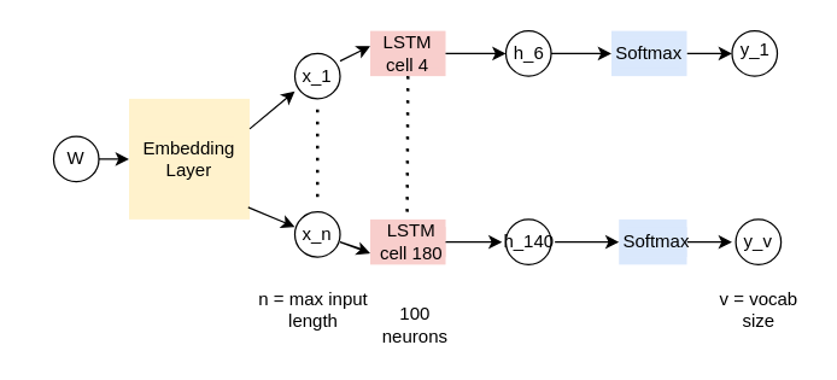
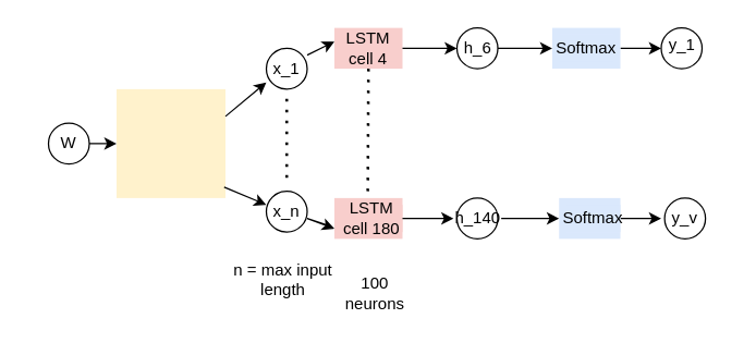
  <mxCell id="0" />
  <mxCell id="1" parent="0" />
  <mxCell id="2" style="edgeStyle=orthogonalEdgeStyle;rounded=0;orthogonalLoop=1;jettySize=auto;html=1;exitX=1;exitY=0.5;exitDx=0;exitDy=0;entryX=0;entryY=0.5;entryDx=0;entryDy=0;" edge="1" parent="1" source="3" target="4"><mxGeometry relative="1" as="geometry" /></mxCell>
  <mxCell id="3" value="" style="ellipse;whiteSpace=wrap;html=1;aspect=fixed;" vertex="1" parent="1"><mxGeometry x="35" y="90" width="30" height="30" as="geometry" /></mxCell>
  <mxCell id="4" value="" style="whiteSpace=wrap;html=1;aspect=fixed;fillColor=#fff2cc;strokeColor=none;" vertex="1" parent="1"><mxGeometry x="85" y="65" width="80" height="80" as="geometry" /></mxCell>
  <mxCell id="5" value="" style="ellipse;whiteSpace=wrap;html=1;aspect=fixed;" vertex="1" parent="1"><mxGeometry x="195" y="140" width="30" height="30" as="geometry" /></mxCell>
  <mxCell id="6" value="" style="ellipse;whiteSpace=wrap;html=1;aspect=fixed;" vertex="1" parent="1"><mxGeometry x="195" y="35" width="30" height="30" as="geometry" /></mxCell>
  <mxCell id="7" value="" style="endArrow=classic;html=1;rounded=0;exitX=1;exitY=0.25;exitDx=0;exitDy=0;" edge="1" parent="1" source="4"><mxGeometry width="50" height="50" relative="1" as="geometry"><mxPoint x="175" y="80" as="sourcePoint" /><mxPoint x="195" y="60" as="targetPoint" /></mxGeometry></mxCell>
  <mxCell id="8" value="" style="endArrow=classic;html=1;rounded=0;exitX=0.988;exitY=0.9;exitDx=0;exitDy=0;exitPerimeter=0;" edge="1" parent="1" source="4"><mxGeometry width="50" height="50" relative="1" as="geometry"><mxPoint x="175" y="140" as="sourcePoint" /><mxPoint x="195" y="150" as="targetPoint" /></mxGeometry></mxCell>
  <mxCell id="9" value="x_1" style="text;html=1;align=center;verticalAlign=middle;whiteSpace=wrap;rounded=0;" vertex="1" parent="1"><mxGeometry x="180" y="35" width="60" height="30" as="geometry" /></mxCell>
  <mxCell id="10" value="x_n" style="text;html=1;align=center;verticalAlign=middle;whiteSpace=wrap;rounded=0;" vertex="1" parent="1"><mxGeometry x="180" y="140" width="60" height="30" as="geometry" /></mxCell>
  <mxCell id="11" value="" style="endArrow=none;dashed=1;html=1;dashPattern=1 3;strokeWidth=2;rounded=0;" edge="1" parent="1"><mxGeometry width="50" height="50" relative="1" as="geometry"><mxPoint x="210" y="130" as="sourcePoint" /><mxPoint x="210" y="70" as="targetPoint" /></mxGeometry></mxCell>
- <mxCell id="12" value="Embedding&lt;div&gt;Layer&lt;/div&gt;" style="text;html=1;align=center;verticalAlign=middle;whiteSpace=wrap;rounded=0;fillColor=#fff2cc;strokeColor=none;" vertex="1" parent="1"><mxGeometry x="95" y="90" width="60" height="30" as="geometry" /></mxCell>
  <mxCell id="13" value="" style="rounded=0;whiteSpace=wrap;html=1;fillColor=#f8cecc;strokeColor=none;" vertex="1" parent="1"><mxGeometry x="245" y="20" width="50" height="30" as="geometry" /></mxCell>
  <mxCell id="14" value="" style="rounded=0;whiteSpace=wrap;html=1;fillColor=#f8cecc;strokeColor=none;" vertex="1" parent="1"><mxGeometry x="245" y="145" width="50" height="30" as="geometry" /></mxCell>
  <mxCell id="15" style="edgeStyle=orthogonalEdgeStyle;rounded=0;orthogonalLoop=1;jettySize=auto;html=1;entryX=0;entryY=0.5;entryDx=0;entryDy=0;" edge="1" parent="1" target="29"><mxGeometry relative="1" as="geometry"><mxPoint x="305" y="35" as="sourcePoint" /><Array as="points"><mxPoint x="295" y="35" /><mxPoint x="295" y="35" /></Array></mxGeometry></mxCell>
  <mxCell id="16" value="LSTM cell 4" style="text;html=1;align=center;verticalAlign=middle;whiteSpace=wrap;rounded=0;fillColor=#f8cecc;strokeColor=none;" vertex="1" parent="1"><mxGeometry x="250" y="25" width="40" height="20" as="geometry" /></mxCell>
  <mxCell id="17" value="LSTM cell 180" style="text;html=1;align=center;verticalAlign=middle;whiteSpace=wrap;rounded=0;fillColor=#f8cecc;strokeColor=none;" vertex="1" parent="1"><mxGeometry x="250" y="150" width="45" height="20" as="geometry" /></mxCell>
  <mxCell id="18" style="edgeStyle=orthogonalEdgeStyle;rounded=0;orthogonalLoop=1;jettySize=auto;html=1;exitX=1;exitY=0.5;exitDx=0;exitDy=0;entryX=0;entryY=0.5;entryDx=0;entryDy=0;" edge="1" parent="1" source="19" target="37"><mxGeometry relative="1" as="geometry"><mxPoint x="475" y="35" as="targetPoint" /></mxGeometry></mxCell>
  <mxCell id="19" value="" style="rounded=0;whiteSpace=wrap;html=1;fillColor=#dae8fc;strokeColor=none;" vertex="1" parent="1"><mxGeometry x="405" y="20" width="50" height="30" as="geometry" /></mxCell>
  <mxCell id="20" value="Softmax" style="text;html=1;align=center;verticalAlign=middle;whiteSpace=wrap;rounded=0;fillColor=#dae8fc;strokeColor=none;" vertex="1" parent="1"><mxGeometry x="410" y="25" width="40" height="20" as="geometry" /></mxCell>
  <mxCell id="21" value="" style="rounded=0;whiteSpace=wrap;html=1;fillColor=#dae8fc;strokeColor=none;" vertex="1" parent="1"><mxGeometry x="410" y="145" width="45" height="30" as="geometry" /></mxCell>
  <mxCell id="22" style="edgeStyle=orthogonalEdgeStyle;rounded=0;orthogonalLoop=1;jettySize=auto;html=1;entryX=0;entryY=0.5;entryDx=0;entryDy=0;" edge="1" parent="1" source="23" target="36"><mxGeometry relative="1" as="geometry" /></mxCell>
  <mxCell id="23" value="Softmax" style="text;html=1;align=center;verticalAlign=middle;whiteSpace=wrap;rounded=0;fillColor=#dae8fc;strokeColor=none;" vertex="1" parent="1"><mxGeometry x="415" y="150" width="40" height="20" as="geometry" /></mxCell>
  <mxCell id="24" value="" style="endArrow=none;dashed=1;html=1;dashPattern=1 3;strokeWidth=2;rounded=0;entryX=0.5;entryY=1;entryDx=0;entryDy=0;entryPerimeter=0;" edge="1" parent="1" target="13"><mxGeometry width="50" height="50" relative="1" as="geometry"><mxPoint x="269.5" y="140" as="sourcePoint" /><mxPoint x="270" y="60" as="targetPoint" /></mxGeometry></mxCell>
  <mxCell id="25" value="" style="endArrow=none;dashed=1;html=1;dashPattern=1 3;strokeWidth=2;rounded=0;entryX=0.5;entryY=1;entryDx=0;entryDy=0;fillColor=#dae8fc;strokeColor=none;" edge="1" parent="1" target="19"><mxGeometry width="50" height="50" relative="1" as="geometry"><mxPoint x="430" y="140" as="sourcePoint" /><mxPoint x="435" y="60" as="targetPoint" /></mxGeometry></mxCell>
  <mxCell id="26" value="" style="ellipse;whiteSpace=wrap;html=1;aspect=fixed;" vertex="1" parent="1"><mxGeometry x="335" y="145" width="30" height="30" as="geometry" /></mxCell>
  <mxCell id="27" style="edgeStyle=orthogonalEdgeStyle;rounded=0;orthogonalLoop=1;jettySize=auto;html=1;exitX=1;exitY=0.5;exitDx=0;exitDy=0;entryX=0;entryY=0.5;entryDx=0;entryDy=0;" edge="1" parent="1" source="28" target="21"><mxGeometry relative="1" as="geometry" /></mxCell>
  <mxCell id="28" value="h_140" style="text;html=1;align=center;verticalAlign=middle;whiteSpace=wrap;rounded=0;" vertex="1" parent="1"><mxGeometry x="332.5" y="152.5" width="35" height="15" as="geometry" /></mxCell>
  <mxCell id="29" value="" style="ellipse;whiteSpace=wrap;html=1;aspect=fixed;" vertex="1" parent="1"><mxGeometry x="335" y="20" width="30" height="30" as="geometry" /></mxCell>
  <mxCell id="30" style="edgeStyle=orthogonalEdgeStyle;rounded=0;orthogonalLoop=1;jettySize=auto;html=1;exitX=1;exitY=0.5;exitDx=0;exitDy=0;entryX=0;entryY=0.5;entryDx=0;entryDy=0;" edge="1" parent="1" source="29" target="19"><mxGeometry relative="1" as="geometry" /></mxCell>
  <mxCell id="31" value="h_6" style="text;html=1;align=center;verticalAlign=middle;whiteSpace=wrap;rounded=0;" vertex="1" parent="1"><mxGeometry x="337.5" y="30" width="25" height="10" as="geometry" /></mxCell>
  <mxCell id="32" style="edgeStyle=orthogonalEdgeStyle;rounded=0;orthogonalLoop=1;jettySize=auto;html=1;entryX=0;entryY=0.5;entryDx=0;entryDy=0;exitX=1;exitY=0.5;exitDx=0;exitDy=0;" edge="1" parent="1" source="14" target="28"><mxGeometry relative="1" as="geometry"><mxPoint x="315" y="45" as="sourcePoint" /><mxPoint x="345" y="45" as="targetPoint" /><Array as="points"><mxPoint x="315" y="160" /><mxPoint x="315" y="160" /></Array></mxGeometry></mxCell>
  <mxCell id="33" value="" style="endArrow=classic;html=1;rounded=0;" edge="1" parent="1"><mxGeometry width="50" height="50" relative="1" as="geometry"><mxPoint x="225" y="40" as="sourcePoint" /><mxPoint x="245" y="30" as="targetPoint" /></mxGeometry></mxCell>
  <mxCell id="34" value="" style="endArrow=classic;html=1;rounded=0;entryX=0;entryY=0.75;entryDx=0;entryDy=0;" edge="1" parent="1" source="10" target="14"><mxGeometry width="50" height="50" relative="1" as="geometry"><mxPoint x="225" y="220" as="sourcePoint" /><mxPoint x="235" y="170" as="targetPoint" /><Array as="points"><mxPoint x="225" y="160" /></Array></mxGeometry></mxCell>
  <mxCell id="35" value="" style="ellipse;whiteSpace=wrap;html=1;aspect=fixed;" vertex="1" parent="1"><mxGeometry x="487.5" y="145" width="30" height="30" as="geometry" /></mxCell>
  <mxCell id="36" value="y_v" style="text;html=1;align=center;verticalAlign=middle;whiteSpace=wrap;rounded=0;" vertex="1" parent="1"><mxGeometry x="485" y="152.5" width="35" height="15" as="geometry" /></mxCell>
  <mxCell id="37" value="" style="ellipse;whiteSpace=wrap;html=1;aspect=fixed;" vertex="1" parent="1"><mxGeometry x="485" y="20" width="30" height="30" as="geometry" /></mxCell>
  <mxCell id="38" value="y_1" style="text;html=1;align=center;verticalAlign=middle;whiteSpace=wrap;rounded=0;" vertex="1" parent="1"><mxGeometry x="482.5" y="25" width="35" height="15" as="geometry" /></mxCell>
  <mxCell id="39" value="W" style="text;html=1;align=center;verticalAlign=middle;whiteSpace=wrap;rounded=0;" vertex="1" parent="1"><mxGeometry x="20" y="90" width="60" height="30" as="geometry" /></mxCell>
  <mxCell id="40" value="100 neurons" style="text;html=1;align=center;verticalAlign=middle;whiteSpace=wrap;rounded=0;" vertex="1" parent="1"><mxGeometry x="245" y="200" width="60" height="30" as="geometry" /></mxCell>
  <mxCell id="41" value="n = max input length" style="text;html=1;align=center;verticalAlign=middle;whiteSpace=wrap;rounded=0;" vertex="1" parent="1"><mxGeometry x="165" y="190" width="85" height="30" as="geometry" /></mxCell>
- <mxCell id="42" value="v = vocab size" style="text;html=1;align=center;verticalAlign=middle;whiteSpace=wrap;rounded=0;" vertex="1" parent="1"><mxGeometry x="472.5" y="190" width="60" height="30" as="geometry" /></mxCell>
